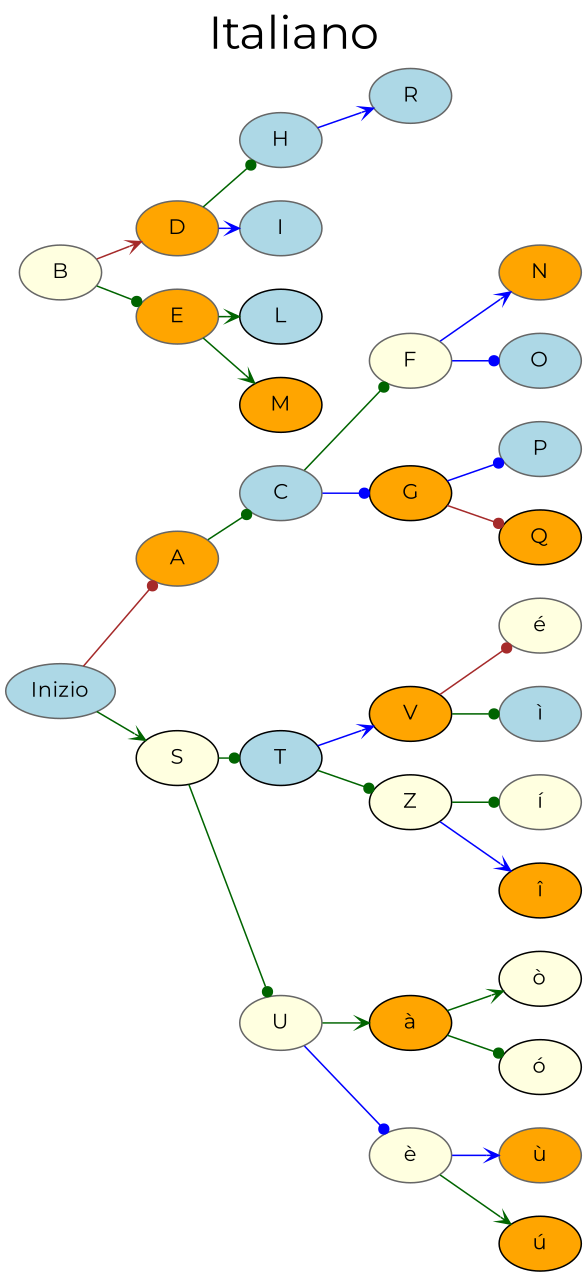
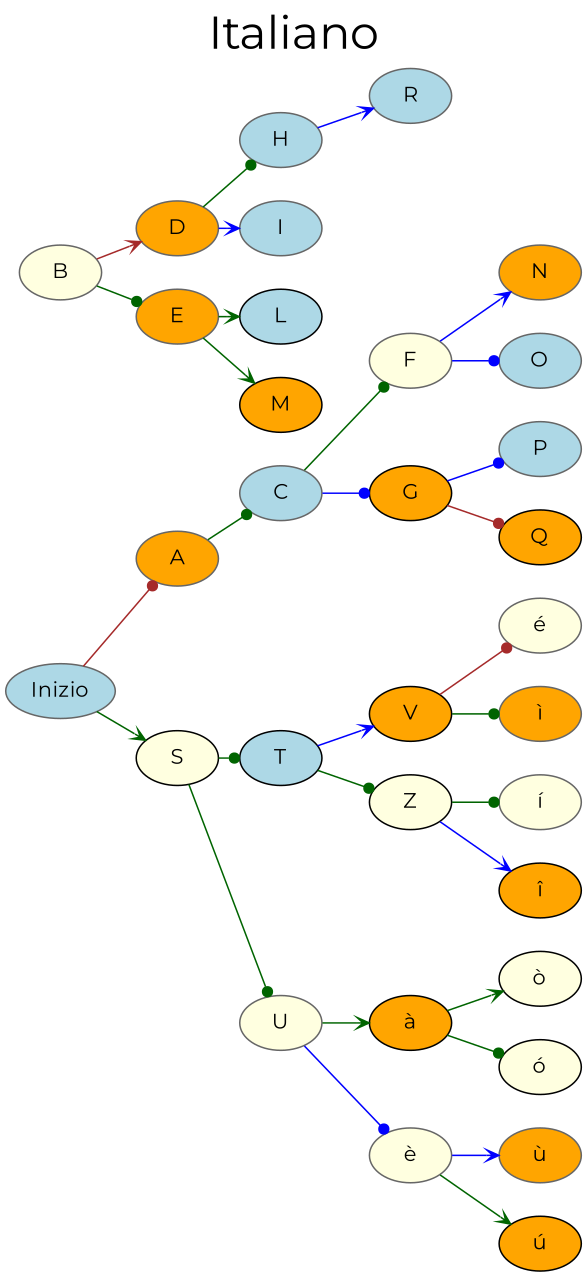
  digraph {
    fontname=Montserrat
    fontsize=30
    label=Italiano
    labelloc=top
    nodesep=0.3
    rankdir=LR
    ranksep=0.2
    node [color=gray40 fillcolor=orange fontname=Montserrat style=filled]
    edge [arrowhead=dot arrowsize=0.8 color=darkgreen fontname=Montserrat]
    Inizio [fillcolor=lightblue]
    A
    S [color=black fillcolor=lightyellow]
    C [fillcolor=lightblue]
    T [color=black fillcolor=lightblue]
    U [fillcolor=lightyellow]
    B [fillcolor=lightyellow]
    D
    E
    F [fillcolor=lightyellow]
    G [color=black]
    H [fillcolor=lightblue]
    I [fillcolor=lightblue]
    L [color=black fillcolor=lightblue]
    M [color=black]
    N
    O [fillcolor=lightblue]
    P [fillcolor=lightblue]
    Q [color=black]
    R [fillcolor=lightblue]
    empty1 [style=invis width=.1 color="" fillcolor=""]
    V [color=black]
    Z [color=black fillcolor=lightyellow]
    "à" [color=black]
    "è" [fillcolor=lightyellow]
    "é" [fillcolor=lightyellow]
-   "ì" [fillcolor=lightblue]
+   "ì"
    "í" [fillcolor=lightyellow]
    "î" [color=black]
    "ò" [color=black fillcolor=lightyellow]
    "ó" [color=black fillcolor=lightyellow]
    "ù"
    "ú" [color=black]
    Inizio -> A [color=brown]
    Inizio -> S [arrowhead=vee]
    A -> C
    S -> T
    S -> U
    C -> F
    C -> G [color=blue]
    T -> V [arrowhead=vee color=blue]
    T -> Z
    U -> "à" [arrowhead=vee]
    U -> "è" [color=blue]
    B -> D [arrowhead=vee color=brown]
    B -> E
    D -> H
    D -> I [arrowhead=vee color=blue]
    E -> L [arrowhead=vee]
    E -> M [arrowhead=vee]
    F -> N [arrowhead=vee color=blue]
    F -> O [color=blue]
    G -> P [color=blue]
    G -> Q [color=brown]
    H -> R [arrowhead=vee color=blue]
    H -> empty1 [style=invis arrowhead="" color=""]
    V -> "é" [color=brown]
    V -> "ì"
    Z -> "í"
    Z -> "î" [arrowhead=vee color=blue]
    "à" -> "ò" [arrowhead=vee]
    "à" -> "ó"
    "è" -> "ù" [arrowhead=vee color=blue]
    "è" -> "ú" [arrowhead=vee]
  }
